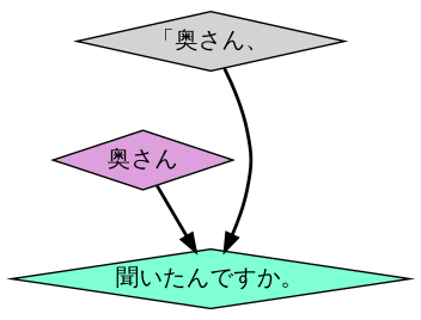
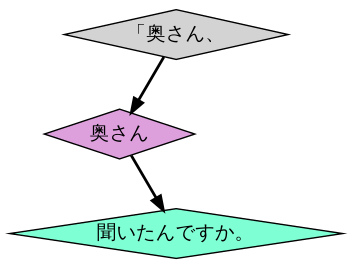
  digraph {
    node [shape=diamond style=filled]
    edge [style=bold]
    n1 [fillcolor=lightgrey label="「奥さん、"]
    n2 [fillcolor=plum label="奥さん"]
    n3 [fillcolor=aquamarine label="聞いたんですか。"]
-   n1 -> n3
+   n1 -> n2
    n2 -> n3
  }
